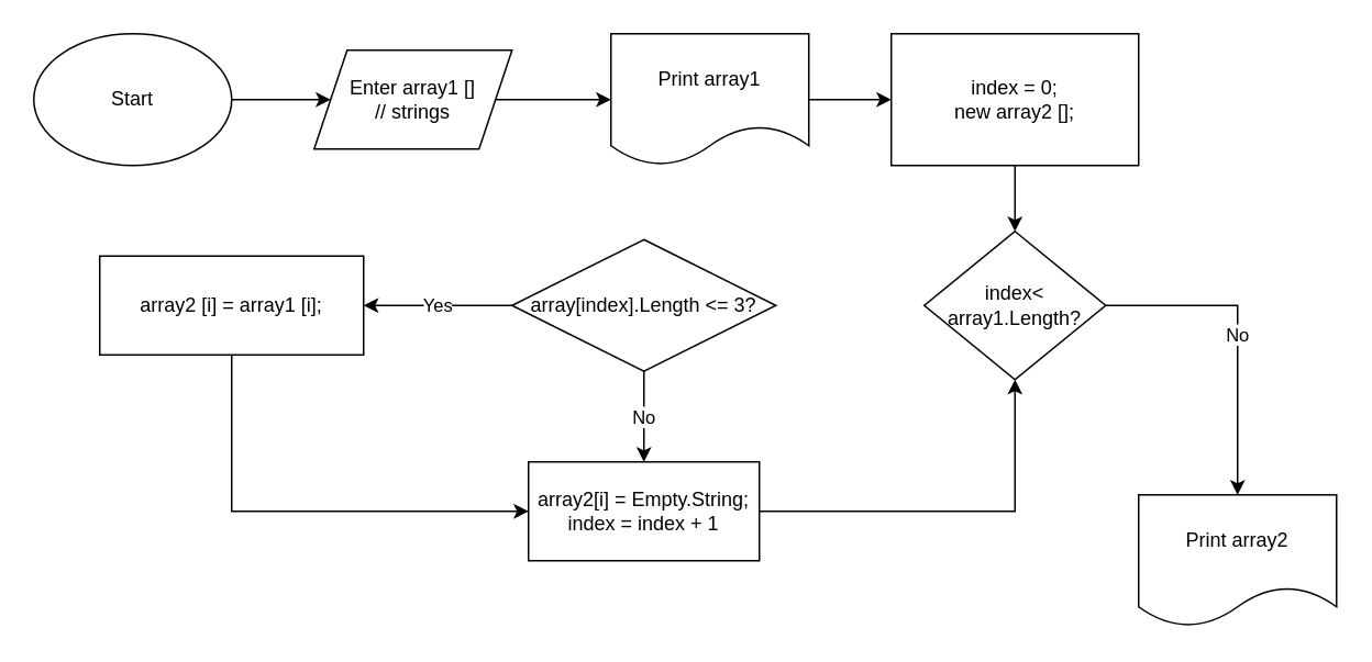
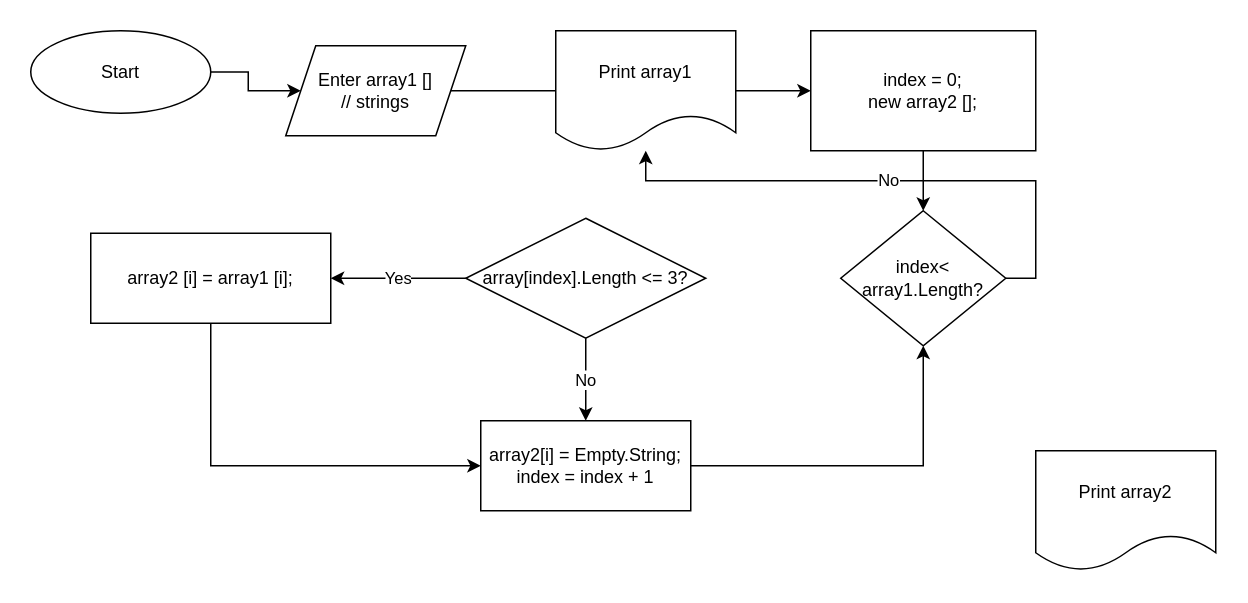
  <mxCell id="0" />
  <mxCell id="1" parent="0" />
  <mxCell id="2" style="edgeStyle=orthogonalEdgeStyle;rounded=0;orthogonalLoop=1;jettySize=auto;html=1;exitX=1;exitY=0.5;exitDx=0;exitDy=0;entryX=0;entryY=0.5;entryDx=0;entryDy=0;" parent="1" source="3" target="5" edge="1"><mxGeometry relative="1" as="geometry" /></mxCell>
- <mxCell id="3" value="Start" style="ellipse;whiteSpace=wrap;html=1;" parent="1" vertex="1"><mxGeometry x="20" y="20" width="120" height="80" as="geometry" /></mxCell>
- <mxCell id="4" style="edgeStyle=orthogonalEdgeStyle;rounded=0;orthogonalLoop=1;jettySize=auto;html=1;exitX=1;exitY=0.5;exitDx=0;exitDy=0;entryX=0;entryY=0.5;entryDx=0;entryDy=0;" parent="1" source="5" target="7" edge="1"><mxGeometry relative="1" as="geometry" /></mxCell>
+ <mxCell id="3" value="Start" style="ellipse;whiteSpace=wrap;html=1;" parent="1" vertex="1"><mxGeometry x="20" y="20" width="120" height="55" as="geometry" /></mxCell>
+ <mxCell id="4" style="edgeStyle=orthogonalEdgeStyle;rounded=0;orthogonalLoop=1;jettySize=auto;html=1;exitX=1;exitY=0.5;exitDx=0;exitDy=0;entryX=0;entryY=0.5;entryDx=0;entryDy=0;endArrow=none;" parent="1" source="5" target="7" edge="1"><mxGeometry relative="1" as="geometry" /></mxCell>
  <mxCell id="5" value="Enter array1 []&lt;br&gt;// strings" style="shape=parallelogram;perimeter=parallelogramPerimeter;whiteSpace=wrap;html=1;fixedSize=1;" parent="1" vertex="1"><mxGeometry x="190" y="30" width="120" height="60" as="geometry" /></mxCell>
  <mxCell id="6" style="edgeStyle=orthogonalEdgeStyle;rounded=0;orthogonalLoop=1;jettySize=auto;html=1;exitX=1;exitY=0.5;exitDx=0;exitDy=0;entryX=0;entryY=0.5;entryDx=0;entryDy=0;" parent="1" source="7" target="9" edge="1"><mxGeometry relative="1" as="geometry" /></mxCell>
  <mxCell id="7" value="Print array1" style="shape=document;whiteSpace=wrap;html=1;boundedLbl=1;" parent="1" vertex="1"><mxGeometry x="370" y="20" width="120" height="80" as="geometry" /></mxCell>
  <mxCell id="8" style="edgeStyle=orthogonalEdgeStyle;rounded=0;orthogonalLoop=1;jettySize=auto;html=1;exitX=0.5;exitY=1;exitDx=0;exitDy=0;entryX=0.5;entryY=0;entryDx=0;entryDy=0;" parent="1" source="9" target="11" edge="1"><mxGeometry relative="1" as="geometry" /></mxCell>
  <mxCell id="9" value="index = 0;&lt;br&gt;new array2 [];" style="rounded=0;whiteSpace=wrap;html=1;" parent="1" vertex="1"><mxGeometry x="540" y="20" width="150" height="80" as="geometry" /></mxCell>
- <mxCell id="10" value="No" style="edgeStyle=orthogonalEdgeStyle;rounded=0;orthogonalLoop=1;jettySize=auto;html=1;exitX=1;exitY=0.5;exitDx=0;exitDy=0;entryX=0.5;entryY=0;entryDx=0;entryDy=0;" parent="1" source="11" target="15" edge="1"><mxGeometry relative="1" as="geometry"><mxPoint x="745" y="280" as="targetPoint" /></mxGeometry></mxCell>
+ <mxCell id="10" value="No" style="edgeStyle=orthogonalEdgeStyle;rounded=0;orthogonalLoop=1;jettySize=auto;html=1;exitX=1;exitY=0.5;exitDx=0;exitDy=0;" parent="1" source="11" target="7" edge="1"><mxGeometry relative="1" as="geometry"><mxPoint x="745" y="280" as="targetPoint" /></mxGeometry></mxCell>
  <mxCell id="11" value="index&amp;lt;&lt;br&gt;array1.Length?" style="rhombus;whiteSpace=wrap;html=1;" parent="1" vertex="1"><mxGeometry x="560" y="140" width="110" height="90" as="geometry" /></mxCell>
  <mxCell id="12" value="No" style="edgeStyle=orthogonalEdgeStyle;rounded=0;orthogonalLoop=1;jettySize=auto;html=1;exitX=0.5;exitY=1;exitDx=0;exitDy=0;entryX=0.5;entryY=0;entryDx=0;entryDy=0;" parent="1" source="14" target="17" edge="1"><mxGeometry relative="1" as="geometry" /></mxCell>
  <mxCell id="13" value="Yes" style="edgeStyle=orthogonalEdgeStyle;rounded=0;orthogonalLoop=1;jettySize=auto;html=1;exitX=0;exitY=0.5;exitDx=0;exitDy=0;entryX=1;entryY=0.5;entryDx=0;entryDy=0;" parent="1" source="14" target="19" edge="1"><mxGeometry relative="1" as="geometry"><mxPoint x="200" y="185" as="targetPoint" /></mxGeometry></mxCell>
  <mxCell id="14" value="array[index].Length &amp;lt;= 3?" style="rhombus;whiteSpace=wrap;html=1;" parent="1" vertex="1"><mxGeometry x="310" y="145" width="160" height="80" as="geometry" /></mxCell>
  <mxCell id="15" value="Print array2" style="shape=document;whiteSpace=wrap;html=1;boundedLbl=1;" parent="1" vertex="1"><mxGeometry x="690" y="300" width="120" height="80" as="geometry" /></mxCell>
  <mxCell id="16" style="edgeStyle=orthogonalEdgeStyle;rounded=0;orthogonalLoop=1;jettySize=auto;html=1;exitX=1;exitY=0.5;exitDx=0;exitDy=0;entryX=0.5;entryY=1;entryDx=0;entryDy=0;" parent="1" source="17" target="11" edge="1"><mxGeometry relative="1" as="geometry" /></mxCell>
  <mxCell id="17" value="array2[i] = Empty.String;&lt;br&gt;index = index + 1" style="rounded=0;whiteSpace=wrap;html=1;" parent="1" vertex="1"><mxGeometry x="320" y="280" width="140" height="60" as="geometry" /></mxCell>
  <mxCell id="18" style="edgeStyle=orthogonalEdgeStyle;rounded=0;orthogonalLoop=1;jettySize=auto;html=1;exitX=0.5;exitY=1;exitDx=0;exitDy=0;entryX=0;entryY=0.5;entryDx=0;entryDy=0;" parent="1" source="19" target="17" edge="1"><mxGeometry relative="1" as="geometry" /></mxCell>
  <mxCell id="19" value="array2 [i] = array1 [i];" style="rounded=0;whiteSpace=wrap;html=1;" parent="1" vertex="1"><mxGeometry x="60" y="155" width="160" height="60" as="geometry" /></mxCell>
